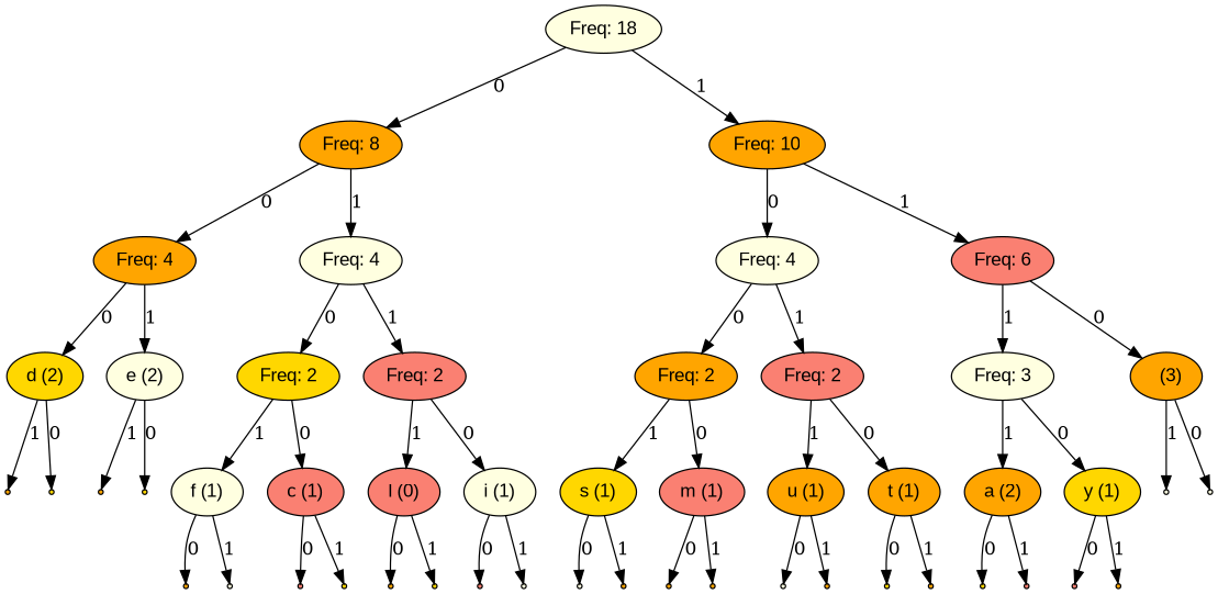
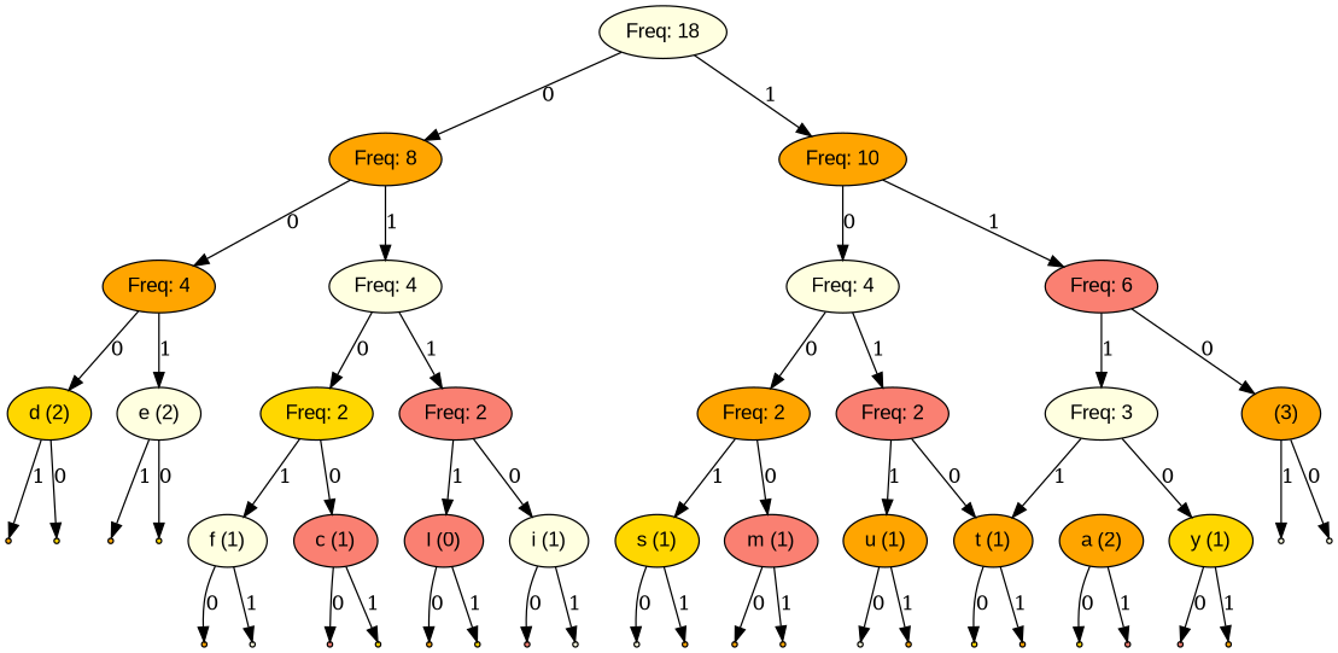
  digraph {
    node [fillcolor=orange fontname=Arial style=filled shape=point]
    n1 [fillcolor=lightyellow label="Freq: 18" shape=""]
    n2 [label="Freq: 8" shape=""]
    n3 [label="Freq: 10" shape=""]
    n4 [label="Freq: 4" shape=""]
    n5 [fillcolor=lightyellow label="Freq: 4" shape=""]
    n6 [fillcolor=lightyellow label="Freq: 4" shape=""]
    n7 [fillcolor=salmon label="Freq: 6" shape=""]
    n8 [fillcolor=gold label="d (2)" shape=""]
    n9 [fillcolor=lightyellow label="e (2)" shape=""]
    n10 [fillcolor=gold label="Freq: 2" shape=""]
    n11 [fillcolor=salmon label="Freq: 2" shape=""]
    null0 [fillcolor=gold]
    null1
    null2 [fillcolor=gold]
    null3
    n16 [fillcolor=salmon label="c (1)" shape=""]
    n17 [fillcolor=lightyellow label="f (1)" shape=""]
    n18 [fillcolor=lightyellow label="i (1)" shape=""]
    n19 [fillcolor=salmon label="l (0)" shape=""]
    null4 [fillcolor=salmon]
    null5 [fillcolor=gold]
    null6
    null7 [fillcolor=lightyellow]
    null8 [fillcolor=salmon]
    null9 [fillcolor=lightyellow]
    null10
    null11 [fillcolor=gold]
    n28 [label="Freq: 2" shape=""]
    n29 [fillcolor=salmon label="Freq: 2" shape=""]
    n30 [label="  (3)" shape=""]
    n31 [fillcolor=lightyellow label="Freq: 3" shape=""]
    n32 [fillcolor=salmon label="m (1)" shape=""]
    n33 [fillcolor=gold label="s (1)" shape=""]
    n34 [label="t (1)" shape=""]
    n35 [label="u (1)" shape=""]
    null12
    null13
    null14 [fillcolor=lightyellow]
    null15
    null16 [fillcolor=gold]
    null17
    null18 [fillcolor=lightyellow]
    null19
    null20 [fillcolor=lightyellow]
    null21 [fillcolor=lightyellow]
    n46 [fillcolor=gold label="y (1)" shape=""]
    n47 [label="a (2)" shape=""]
    null22 [fillcolor=salmon]
    null23
    null24 [fillcolor=gold]
    null25 [fillcolor=salmon]
    n1 -> n2 [label=0]
    n1 -> n3 [label=1]
    n2 -> n4 [label=0]
    n2 -> n5 [label=1]
    n3 -> n6 [label=0]
    n3 -> n7 [label=1]
    n4 -> n8 [label=0]
    n4 -> n9 [label=1]
    n5 -> n10 [label=0]
    n5 -> n11 [label=1]
    n6 -> n28 [label=0]
    n6 -> n29 [label=1]
    n7 -> n30 [label=0]
    n7 -> n31 [label=1]
    n8 -> null0 [label=0]
    n8 -> null1 [label=1]
    n9 -> null2 [label=0]
    n9 -> null3 [label=1]
    n10 -> n16 [label=0]
    n10 -> n17 [label=1]
    n11 -> n18 [label=0]
    n11 -> n19 [label=1]
    n16 -> null4 [label=0]
    n16 -> null5 [label=1]
    n17 -> null6 [label=0]
    n17 -> null7 [label=1]
    n18 -> null8 [label=0]
    n18 -> null9 [label=1]
    n19 -> null10 [label=0]
    n19 -> null11 [label=1]
    n28 -> n32 [label=0]
    n28 -> n33 [label=1]
    n29 -> n34 [label=0]
    n29 -> n35 [label=1]
    n30 -> null20 [label=0]
    n30 -> null21 [label=1]
    n31 -> n46 [label=0]
-   n31 -> n47 [label=1]
+   n31 -> n34 [label=1]
    n32 -> null12 [label=0]
    n32 -> null13 [label=1]
    n33 -> null14 [label=0]
    n33 -> null15 [label=1]
    n34 -> null16 [label=0]
    n34 -> null17 [label=1]
    n35 -> null18 [label=0]
    n35 -> null19 [label=1]
    n46 -> null22 [label=0]
    n46 -> null23 [label=1]
    n47 -> null24 [label=0]
    n47 -> null25 [label=1]
  }
